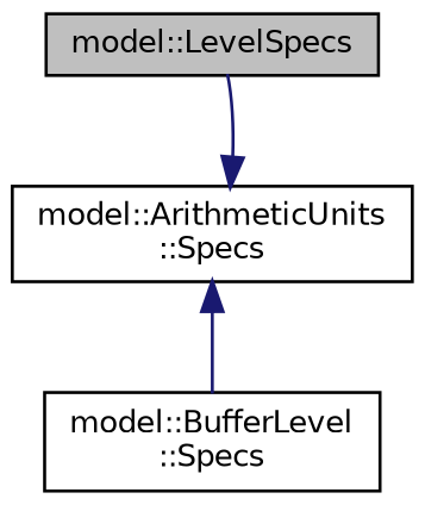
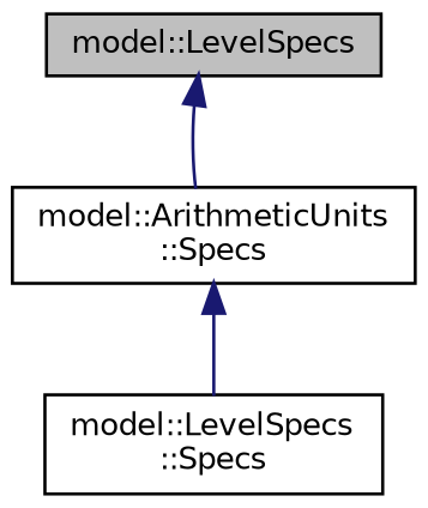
  digraph {
    node [color=black fillcolor=white fontname=Helvetica fontsize=10 shape=record style=filled]
    edge [color=midnightblue dir=back fontname=Helvetica fontsize=10 labelfontname=Helvetica labelfontsize=10 style=solid]
    n1 [fillcolor=grey75 fontcolor=black height=0.2 label="model::LevelSpecs" width=0.4]
    n2 [height=0.2 label="model::ArithmeticUnits\l::Specs" width=0.4]
-   n3 [height=0.2 label="model::BufferLevel\l::Specs" width=0.4]
-   n2 -> n1
+   n3 [height=0.2 label="model::LevelSpecs\l::Specs" width=0.4]
+   n1 -> n2
    n2 -> n3
  }
